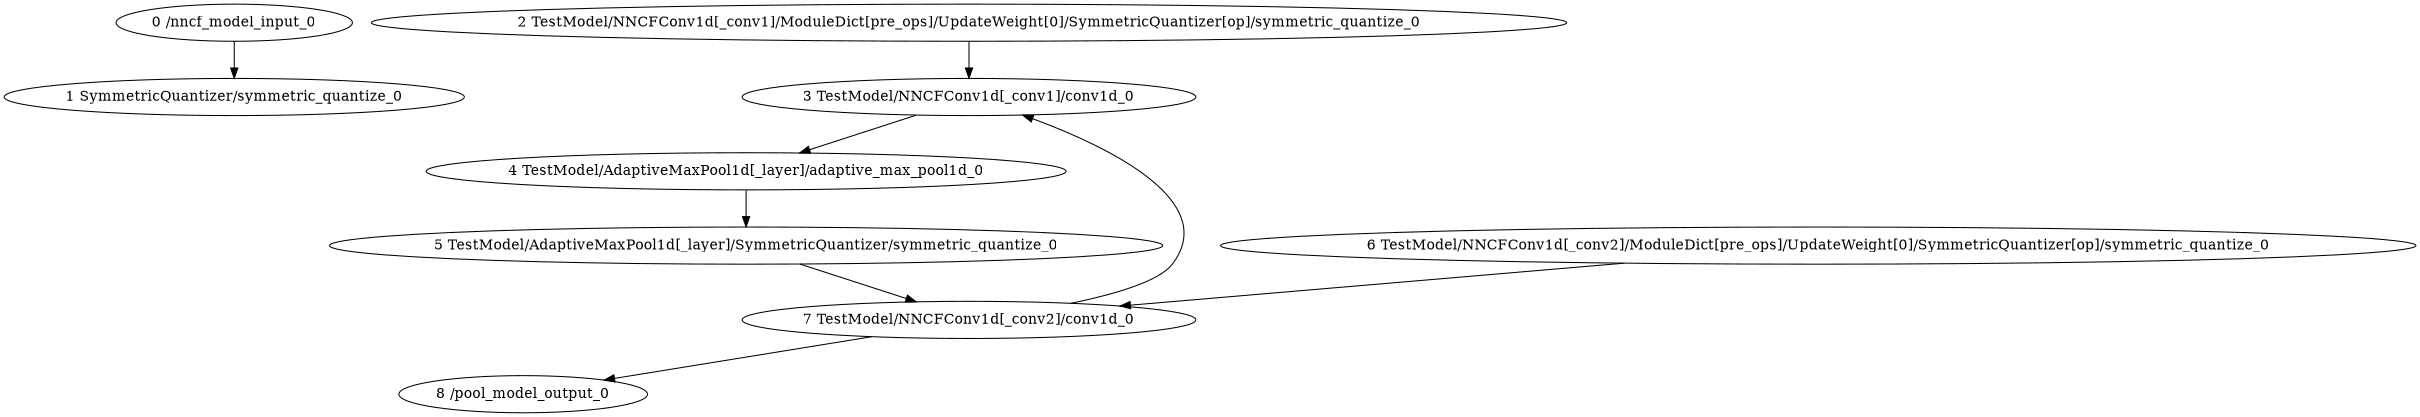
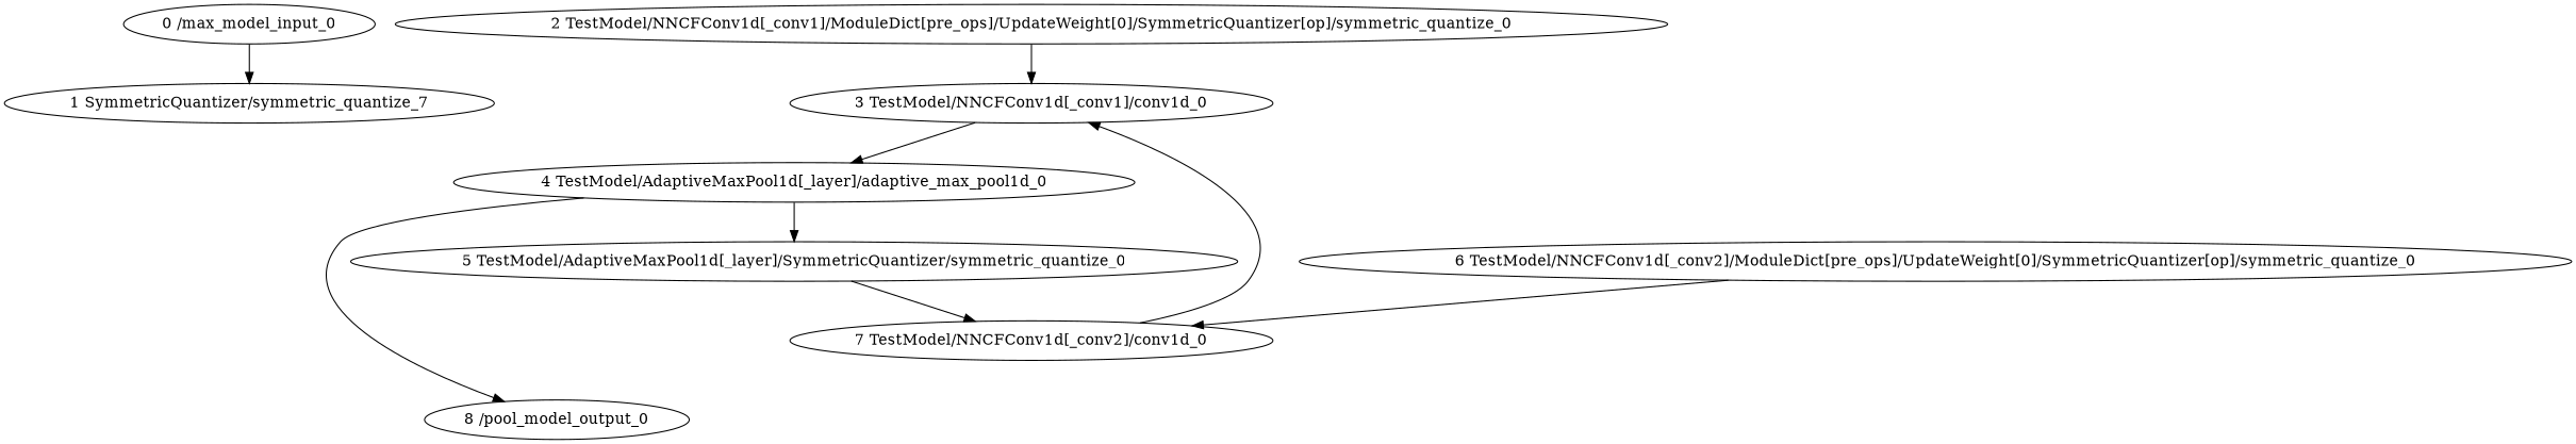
  strict digraph {
    node [type=symmetric_quantize]
-   "0 /nncf_model_input_0" [type=nncf_model_input]
-   "1 SymmetricQuantizer/symmetric_quantize_0"
+   "0 /nncf_model_input_0" [type=nncf_model_input label="0 /max_model_input_0"]
+   "1 SymmetricQuantizer/symmetric_quantize_0" [label="1 SymmetricQuantizer/symmetric_quantize_7"]
    "3 TestModel/NNCFConv1d[_conv1]/conv1d_0" [type=conv1d]
    "4 TestModel/AdaptiveMaxPool1d[_layer]/adaptive_max_pool1d_0" [type=adaptive_max_pool1d]
    "2 TestModel/NNCFConv1d[_conv1]/ModuleDict[pre_ops]/UpdateWeight[0]/SymmetricQuantizer[op]/symmetric_quantize_0"
    "5 TestModel/AdaptiveMaxPool1d[_layer]/SymmetricQuantizer/symmetric_quantize_0"
    "7 TestModel/NNCFConv1d[_conv2]/conv1d_0" [type=conv1d]
    n8 [label="8 /pool_model_output_0" type=nncf_model_output]
    "6 TestModel/NNCFConv1d[_conv2]/ModuleDict[pre_ops]/UpdateWeight[0]/SymmetricQuantizer[op]/symmetric_quantize_0"
    "0 /nncf_model_input_0" -> "1 SymmetricQuantizer/symmetric_quantize_0"
    "3 TestModel/NNCFConv1d[_conv1]/conv1d_0" -> "4 TestModel/AdaptiveMaxPool1d[_layer]/adaptive_max_pool1d_0"
    "4 TestModel/AdaptiveMaxPool1d[_layer]/adaptive_max_pool1d_0" -> "5 TestModel/AdaptiveMaxPool1d[_layer]/SymmetricQuantizer/symmetric_quantize_0"
    "2 TestModel/NNCFConv1d[_conv1]/ModuleDict[pre_ops]/UpdateWeight[0]/SymmetricQuantizer[op]/symmetric_quantize_0" -> "3 TestModel/NNCFConv1d[_conv1]/conv1d_0"
    "5 TestModel/AdaptiveMaxPool1d[_layer]/SymmetricQuantizer/symmetric_quantize_0" -> "7 TestModel/NNCFConv1d[_conv2]/conv1d_0"
    "7 TestModel/NNCFConv1d[_conv2]/conv1d_0" -> "3 TestModel/NNCFConv1d[_conv1]/conv1d_0"
-   "7 TestModel/NNCFConv1d[_conv2]/conv1d_0" -> n8
+   "4 TestModel/AdaptiveMaxPool1d[_layer]/adaptive_max_pool1d_0" -> n8
    "6 TestModel/NNCFConv1d[_conv2]/ModuleDict[pre_ops]/UpdateWeight[0]/SymmetricQuantizer[op]/symmetric_quantize_0" -> "7 TestModel/NNCFConv1d[_conv2]/conv1d_0"
  }
